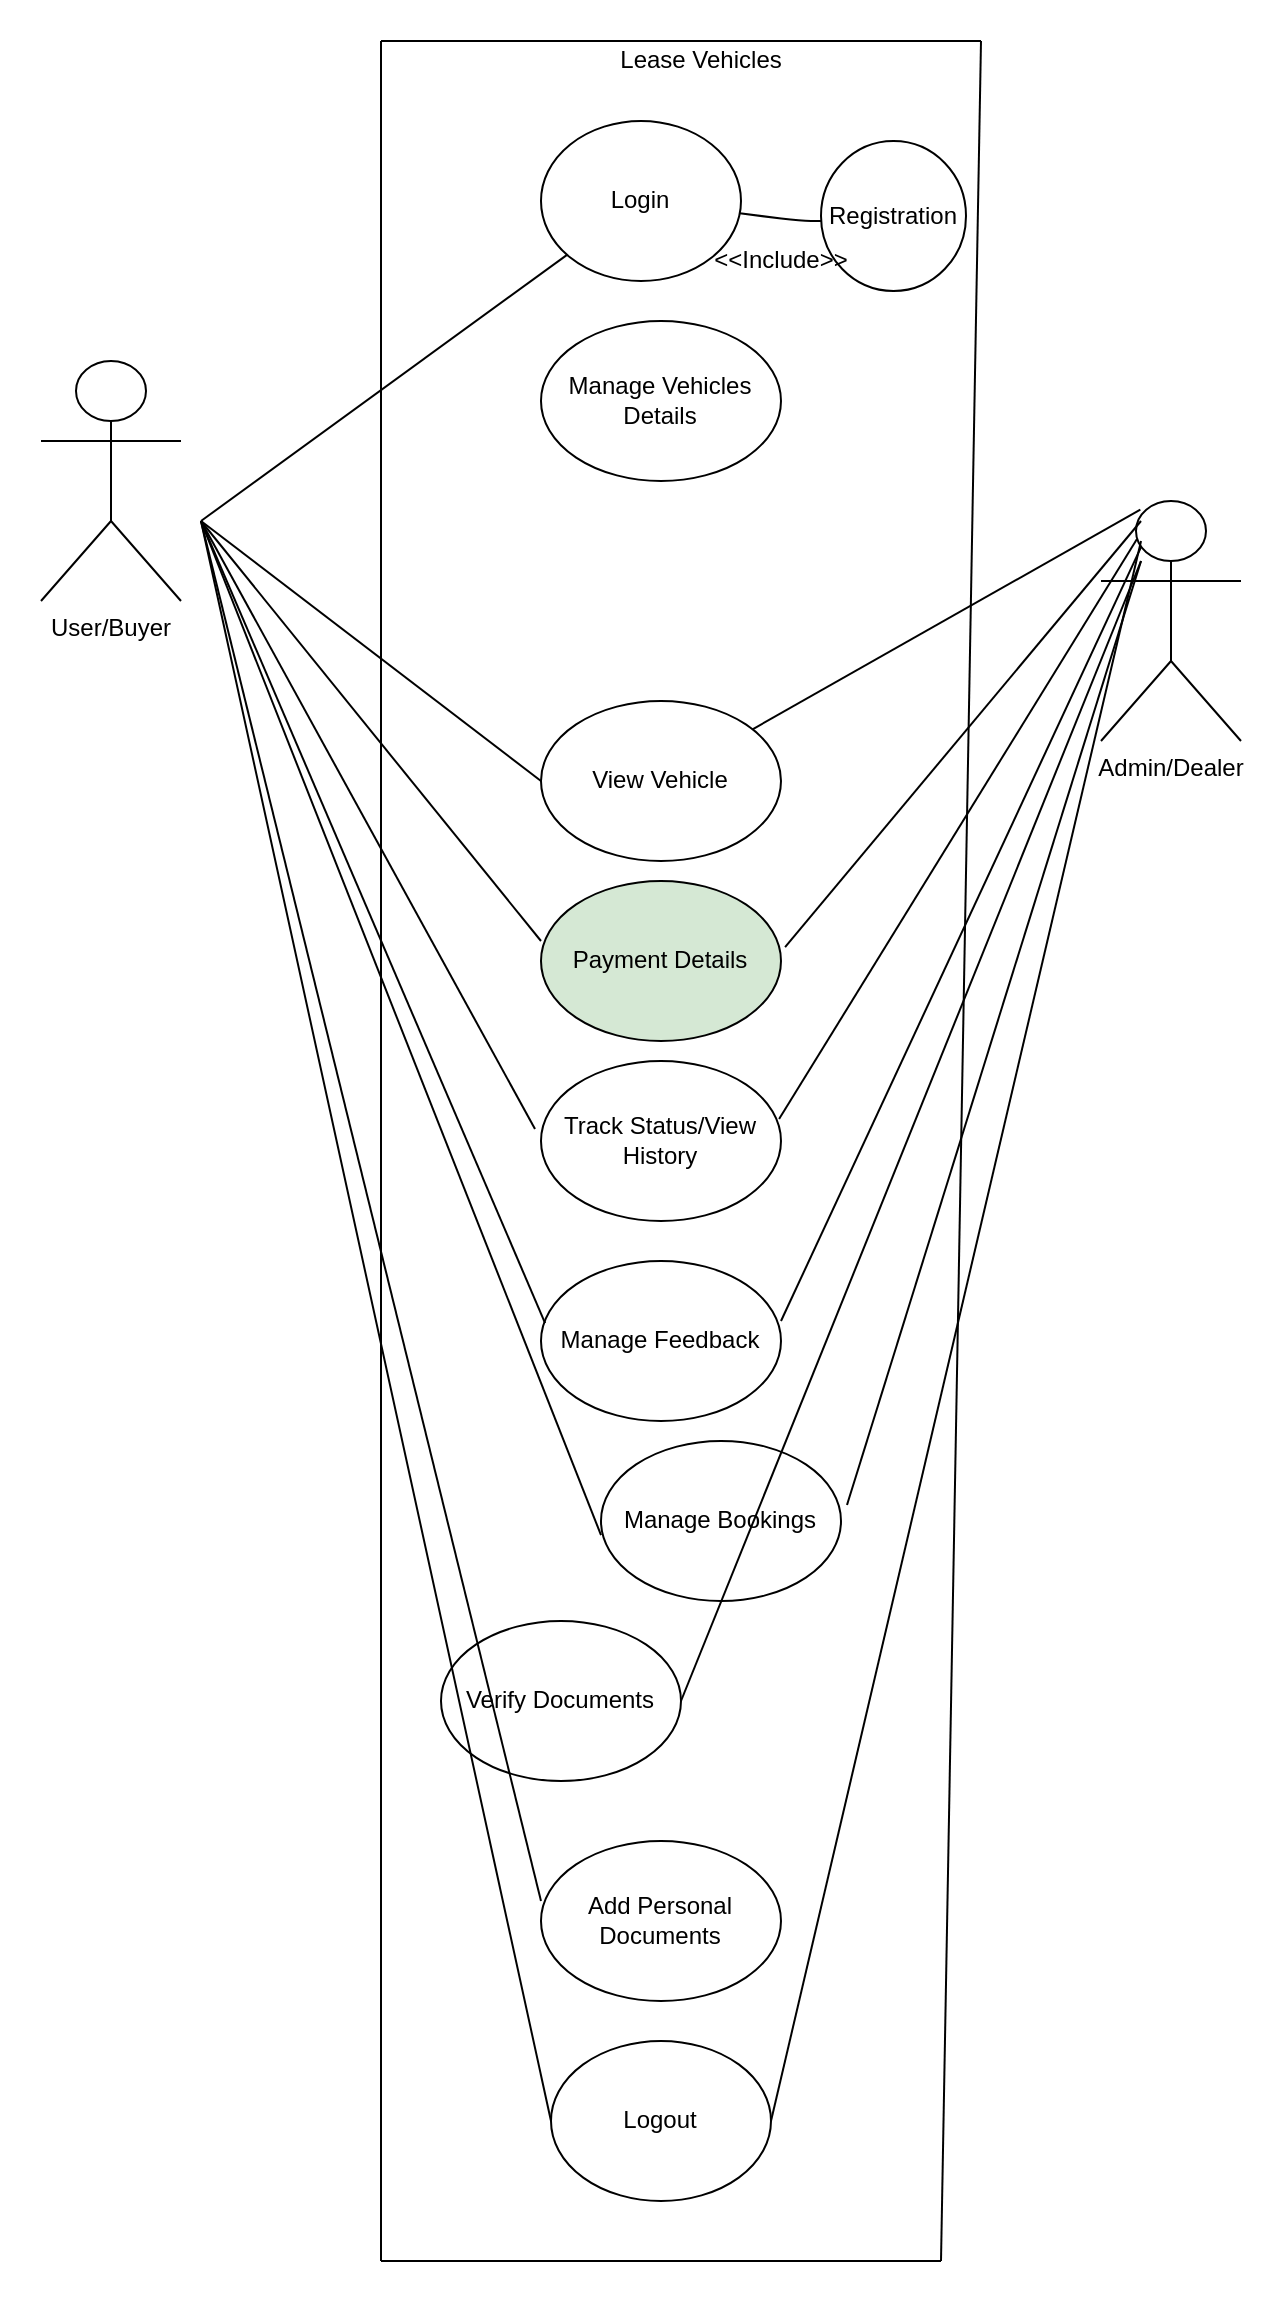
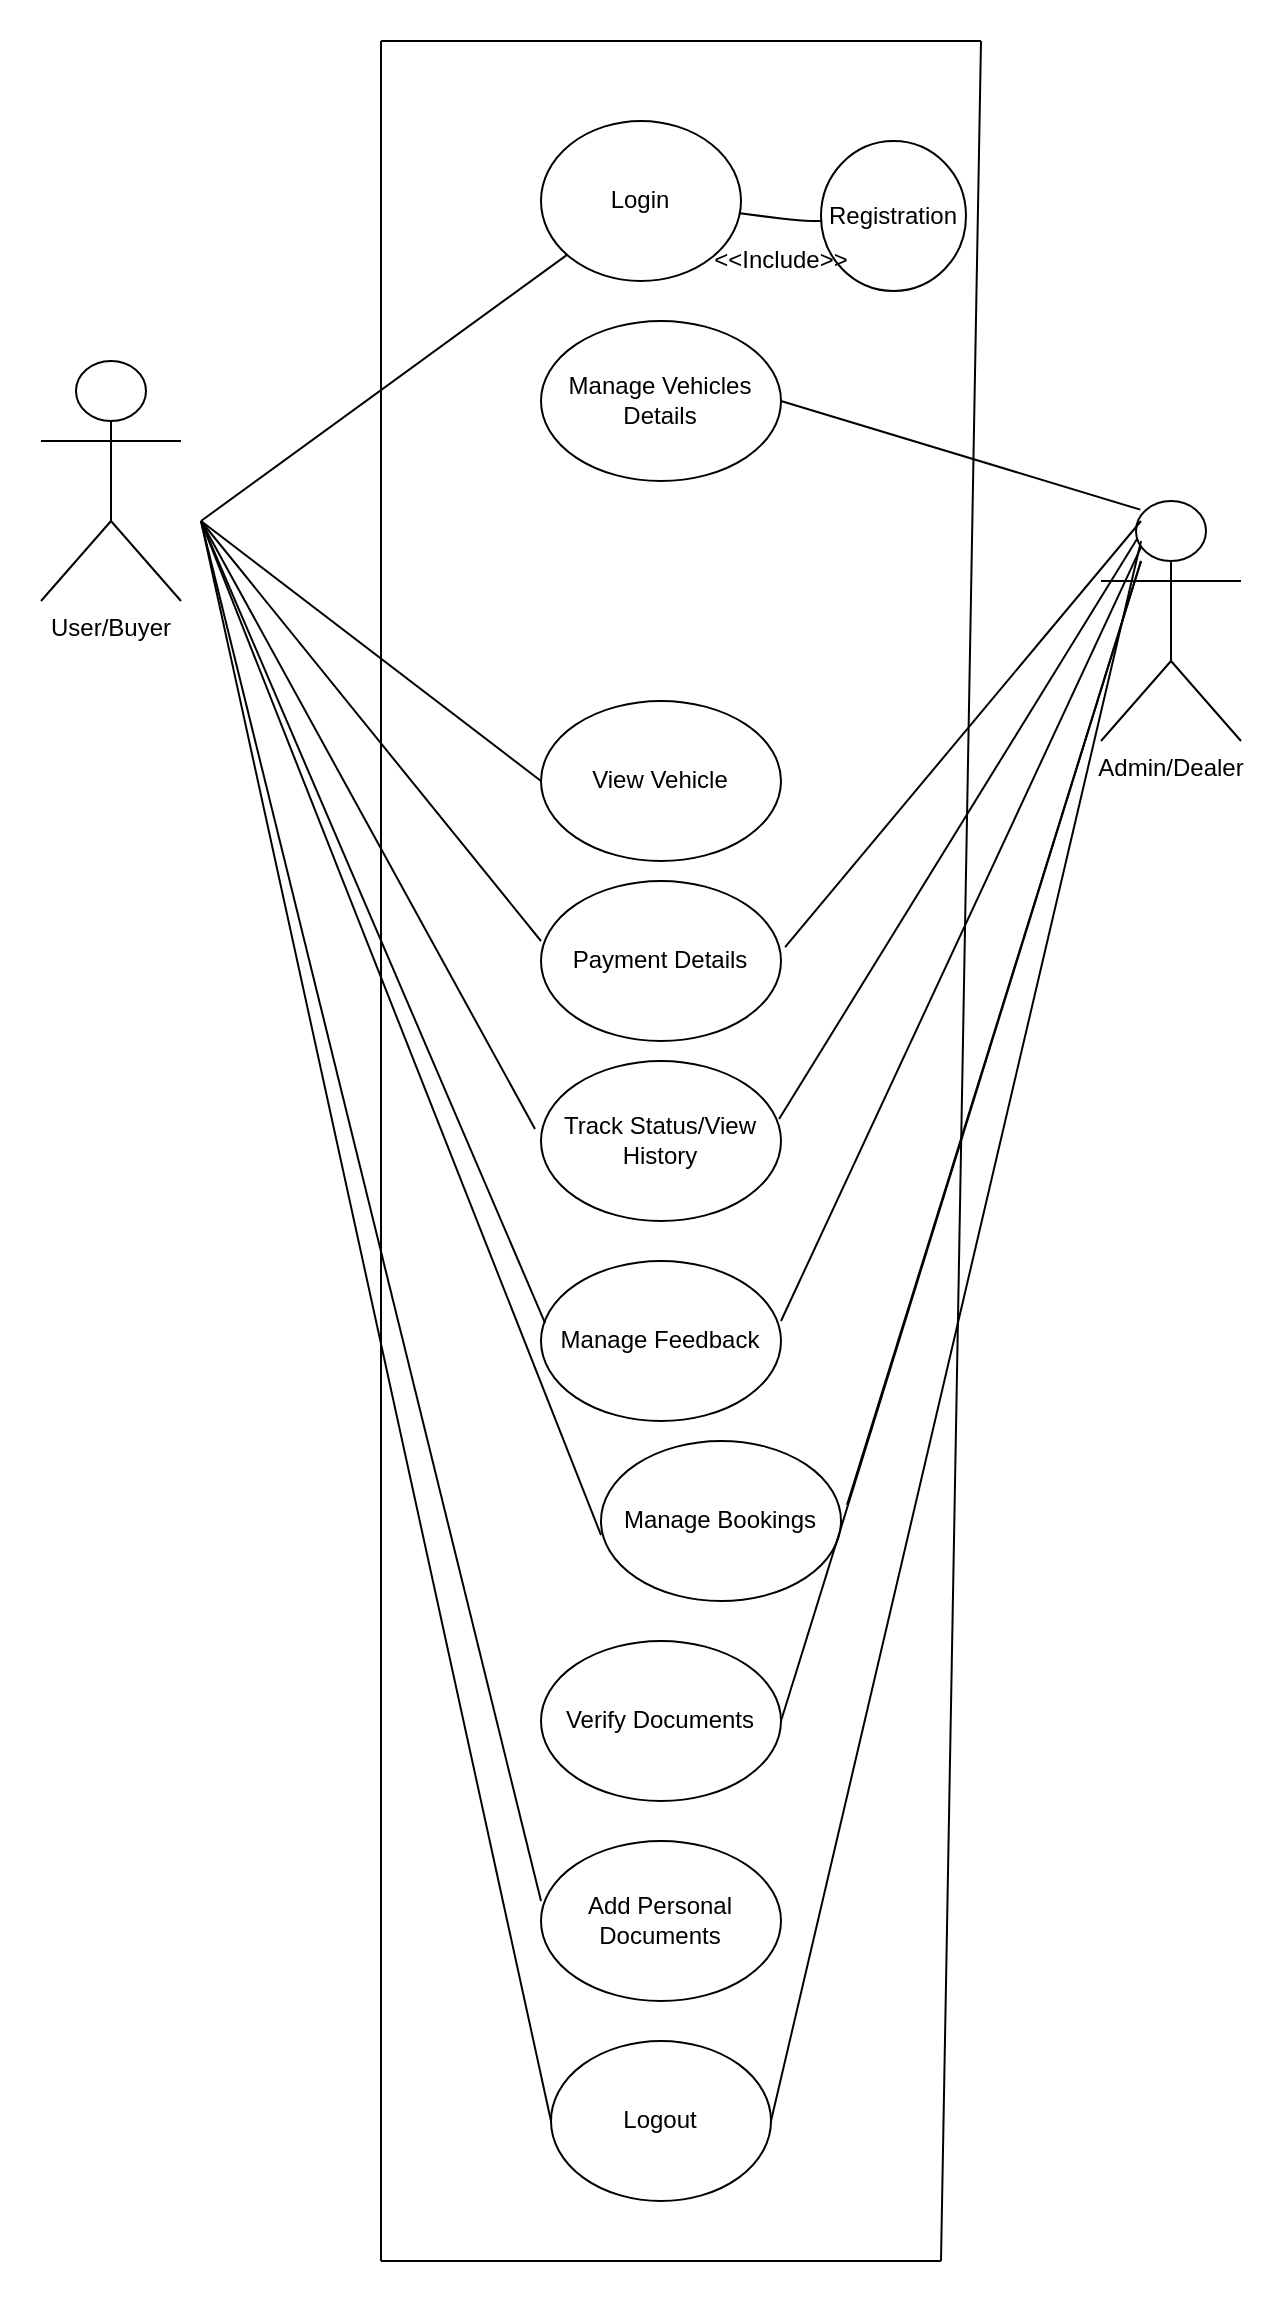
  <mxCell id="0" />
  <mxCell id="1" parent="0" />
  <mxCell id="2" value="Track Status/View History" style="ellipse;whiteSpace=wrap;html=1;" parent="1" vertex="1"><mxGeometry x="270" y="530" width="120" height="80" as="geometry" /></mxCell>
  <mxCell id="3" value="Login" style="ellipse;whiteSpace=wrap;html=1;" parent="1" vertex="1"><mxGeometry x="270" y="60" width="100" height="80" as="geometry" /></mxCell>
- <mxCell id="4" value="Payment Details" style="ellipse;whiteSpace=wrap;html=1;fillColor=#d5e8d4;" parent="1" vertex="1"><mxGeometry x="270" y="440" width="120" height="80" as="geometry" /></mxCell>
+ <mxCell id="4" value="Payment Details" style="ellipse;whiteSpace=wrap;html=1;" parent="1" vertex="1"><mxGeometry x="270" y="440" width="120" height="80" as="geometry" /></mxCell>
  <mxCell id="5" value="View Vehicle" style="ellipse;whiteSpace=wrap;html=1;" parent="1" vertex="1"><mxGeometry x="270" y="350" width="120" height="80" as="geometry" /></mxCell>
  <mxCell id="6" value="Manage Vehicles Details" style="ellipse;whiteSpace=wrap;html=1;" parent="1" vertex="1"><mxGeometry x="270" y="160" width="120" height="80" as="geometry" /></mxCell>
  <mxCell id="7" value="Admin/Dealer" style="shape=umlActor;verticalLabelPosition=bottom;labelBackgroundColor=#ffffff;verticalAlign=top;html=1;" parent="1" vertex="1"><mxGeometry x="550" y="250" width="70" height="120" as="geometry" /></mxCell>
  <mxCell id="8" value="Manage Feedback" style="ellipse;whiteSpace=wrap;html=1;" parent="1" vertex="1"><mxGeometry x="270" y="630" width="120" height="80" as="geometry" /></mxCell>
  <mxCell id="9" value="Manage Bookings" style="ellipse;whiteSpace=wrap;html=1;" parent="1" vertex="1"><mxGeometry x="300" y="720" width="120" height="80" as="geometry" /></mxCell>
  <mxCell id="10" value="Add Personal Documents" style="ellipse;whiteSpace=wrap;html=1;" parent="1" vertex="1"><mxGeometry x="270" y="920" width="120" height="80" as="geometry" /></mxCell>
- <mxCell id="11" value="Verify Documents" style="ellipse;whiteSpace=wrap;html=1;" parent="1" vertex="1"><mxGeometry x="220" y="810" width="120" height="80" as="geometry" /></mxCell>
+ <mxCell id="11" value="Verify Documents" style="ellipse;whiteSpace=wrap;html=1;" parent="1" vertex="1"><mxGeometry x="270" y="820" width="120" height="80" as="geometry" /></mxCell>
  <mxCell id="12" value="User/Buyer" style="shape=umlActor;verticalLabelPosition=bottom;labelBackgroundColor=#ffffff;verticalAlign=top;html=1;" parent="1" vertex="1"><mxGeometry x="20" y="180" width="70" height="120" as="geometry" /></mxCell>
  <mxCell id="13" value="" style="endArrow=none;html=1;" parent="1" edge="1"><mxGeometry width="50" height="50" relative="1" as="geometry"><mxPoint x="190" y="1130" as="sourcePoint" /><mxPoint x="190" y="20" as="targetPoint" /></mxGeometry></mxCell>
  <mxCell id="14" value="" style="endArrow=none;html=1;" parent="1" edge="1"><mxGeometry width="50" height="50" relative="1" as="geometry"><mxPoint x="470" y="1130" as="sourcePoint" /><mxPoint x="490" y="20" as="targetPoint" /></mxGeometry></mxCell>
  <mxCell id="15" value="" style="endArrow=none;html=1;" parent="1" edge="1"><mxGeometry width="50" height="50" relative="1" as="geometry"><mxPoint x="190" y="1130" as="sourcePoint" /><mxPoint x="470" y="1130" as="targetPoint" /></mxGeometry></mxCell>
  <mxCell id="16" value="" style="endArrow=none;html=1;" parent="1" edge="1"><mxGeometry width="50" height="50" relative="1" as="geometry"><mxPoint x="190" y="20" as="sourcePoint" /><mxPoint x="490" y="20" as="targetPoint" /></mxGeometry></mxCell>
  <mxCell id="17" value="" style="endArrow=none;html=1;" parent="1" target="3" edge="1"><mxGeometry width="50" height="50" relative="1" as="geometry"><mxPoint x="100" y="260" as="sourcePoint" /><mxPoint x="160" y="200" as="targetPoint" /></mxGeometry></mxCell>
- <mxCell id="18" value="" style="endArrow=none;html=1;exitX=0.281;exitY=0.036;exitDx=0;exitDy=0;exitPerimeter=0;" parent="1" source="7" target="5" edge="1"><mxGeometry width="50" height="50" relative="1" as="geometry"><mxPoint x="100" y="260" as="sourcePoint" /><mxPoint x="307.11" y="137.972" as="targetPoint" /></mxGeometry></mxCell>
+ <mxCell id="18" value="" style="endArrow=none;html=1;entryX=1;entryY=0.5;entryDx=0;entryDy=0;exitX=0.281;exitY=0.036;exitDx=0;exitDy=0;exitPerimeter=0;" parent="1" source="7" target="6" edge="1"><mxGeometry width="50" height="50" relative="1" as="geometry"><mxPoint x="100" y="260" as="sourcePoint" /><mxPoint x="307.11" y="137.972" as="targetPoint" /></mxGeometry></mxCell>
  <mxCell id="19" value="" style="endArrow=none;html=1;entryX=0;entryY=0.5;entryDx=0;entryDy=0;" parent="1" target="5" edge="1"><mxGeometry width="50" height="50" relative="1" as="geometry"><mxPoint x="100" y="260" as="sourcePoint" /><mxPoint x="327.11" y="290.002" as="targetPoint" /></mxGeometry></mxCell>
  <mxCell id="20" value="" style="endArrow=none;html=1;exitX=0;exitY=0.375;exitDx=0;exitDy=0;exitPerimeter=0;" parent="1" source="4" edge="1"><mxGeometry width="50" height="50" relative="1" as="geometry"><mxPoint x="150" y="290" as="sourcePoint" /><mxPoint x="100" y="260" as="targetPoint" /></mxGeometry></mxCell>
  <mxCell id="21" value="" style="endArrow=none;html=1;exitX=1.017;exitY=0.413;exitDx=0;exitDy=0;exitPerimeter=0;" parent="1" source="4" edge="1"><mxGeometry width="50" height="50" relative="1" as="geometry"><mxPoint x="160" y="300" as="sourcePoint" /><mxPoint x="570" y="260" as="targetPoint" /></mxGeometry></mxCell>
  <mxCell id="22" value="" style="endArrow=none;html=1;exitX=-0.025;exitY=0.425;exitDx=0;exitDy=0;exitPerimeter=0;" parent="1" source="2" edge="1"><mxGeometry width="50" height="50" relative="1" as="geometry"><mxPoint x="170" y="310" as="sourcePoint" /><mxPoint x="100" y="260" as="targetPoint" /></mxGeometry></mxCell>
  <mxCell id="23" value="" style="endArrow=none;html=1;exitX=0.992;exitY=0.363;exitDx=0;exitDy=0;exitPerimeter=0;entryX=0.257;entryY=0.158;entryDx=0;entryDy=0;entryPerimeter=0;" parent="1" source="2" target="7" edge="1"><mxGeometry width="50" height="50" relative="1" as="geometry"><mxPoint x="180" y="320" as="sourcePoint" /><mxPoint x="367.11" y="197.972" as="targetPoint" /></mxGeometry></mxCell>
  <mxCell id="24" value="" style="endArrow=none;html=1;exitX=0.017;exitY=0.388;exitDx=0;exitDy=0;exitPerimeter=0;" parent="1" source="8" edge="1"><mxGeometry width="50" height="50" relative="1" as="geometry"><mxPoint x="290" y="670" as="sourcePoint" /><mxPoint x="100" y="260" as="targetPoint" /></mxGeometry></mxCell>
  <mxCell id="25" value="" style="endArrow=none;html=1;exitX=1;exitY=0.375;exitDx=0;exitDy=0;exitPerimeter=0;entryX=0.286;entryY=0.192;entryDx=0;entryDy=0;entryPerimeter=0;" parent="1" source="8" target="7" edge="1"><mxGeometry width="50" height="50" relative="1" as="geometry"><mxPoint x="292.04" y="671.04" as="sourcePoint" /><mxPoint x="130" y="290" as="targetPoint" /></mxGeometry></mxCell>
  <mxCell id="26" value="" style="endArrow=none;html=1;exitX=0;exitY=0.588;exitDx=0;exitDy=0;exitPerimeter=0;" parent="1" source="9" edge="1"><mxGeometry width="50" height="50" relative="1" as="geometry"><mxPoint x="302.04" y="681.04" as="sourcePoint" /><mxPoint x="100" y="260" as="targetPoint" /></mxGeometry></mxCell>
  <mxCell id="27" value="" style="endArrow=none;html=1;exitX=1.025;exitY=0.4;exitDx=0;exitDy=0;exitPerimeter=0;" parent="1" source="9" edge="1"><mxGeometry width="50" height="50" relative="1" as="geometry"><mxPoint x="312.04" y="691.04" as="sourcePoint" /><mxPoint x="570" y="280" as="targetPoint" /></mxGeometry></mxCell>
  <mxCell id="28" value="" style="endArrow=none;html=1;exitX=1;exitY=0.5;exitDx=0;exitDy=0;" parent="1" source="11" edge="1"><mxGeometry width="50" height="50" relative="1" as="geometry"><mxPoint x="322.04" y="701.04" as="sourcePoint" /><mxPoint x="570" y="280" as="targetPoint" /></mxGeometry></mxCell>
  <mxCell id="29" value="" style="endArrow=none;html=1;exitX=0;exitY=0.375;exitDx=0;exitDy=0;exitPerimeter=0;" parent="1" source="10" edge="1"><mxGeometry width="50" height="50" relative="1" as="geometry"><mxPoint x="332.04" y="711.04" as="sourcePoint" /><mxPoint x="100" y="260" as="targetPoint" /></mxGeometry></mxCell>
  <mxCell id="30" value="Logout" style="ellipse;whiteSpace=wrap;html=1;" parent="1" vertex="1"><mxGeometry x="275" y="1020" width="110" height="80" as="geometry" /></mxCell>
  <mxCell id="31" value="" style="endArrow=none;html=1;exitX=0;exitY=0.5;exitDx=0;exitDy=0;" parent="1" source="30" edge="1"><mxGeometry width="50" height="50" relative="1" as="geometry"><mxPoint x="360" y="1010" as="sourcePoint" /><mxPoint x="100" y="260" as="targetPoint" /></mxGeometry></mxCell>
  <mxCell id="32" value="" style="endArrow=none;html=1;exitX=1;exitY=0.5;exitDx=0;exitDy=0;entryX=0.286;entryY=0.167;entryDx=0;entryDy=0;entryPerimeter=0;" parent="1" source="30" target="7" edge="1"><mxGeometry width="50" height="50" relative="1" as="geometry"><mxPoint x="285" y="1070" as="sourcePoint" /><mxPoint x="130" y="270" as="targetPoint" /></mxGeometry></mxCell>
  <mxCell id="33" value="Registration" style="ellipse;whiteSpace=wrap;html=1;direction=south;" parent="1" vertex="1"><mxGeometry x="410" y="70" width="72.5" height="75" as="geometry" /></mxCell>
  <mxCell id="34" value="" style="endArrow=none;html=1;entryX=0.533;entryY=1;entryDx=0;entryDy=0;entryPerimeter=0;" parent="1" edge="1" target="33" source="3"><mxGeometry width="50" height="50" relative="1" as="geometry"><mxPoint x="390" y="100" as="sourcePoint" /><mxPoint x="420" y="83" as="targetPoint" /><Array as="points"><mxPoint x="400" y="110" /></Array></mxGeometry></mxCell>
  <mxCell id="35" value="&amp;lt;&amp;lt;Include&amp;gt;&amp;gt;" style="text;html=1;align=center;verticalAlign=middle;resizable=0;points=[];autosize=1;" parent="1" vertex="1"><mxGeometry x="350" y="120" width="80" height="20" as="geometry" /></mxCell>
- <mxCell id="36" value="Lease Vehicles" style="text;html=1;align=center;verticalAlign=middle;resizable=0;points=[];autosize=1;" vertex="1" parent="1"><mxGeometry x="300" y="20" width="100" height="20" as="geometry" /></mxCell>
